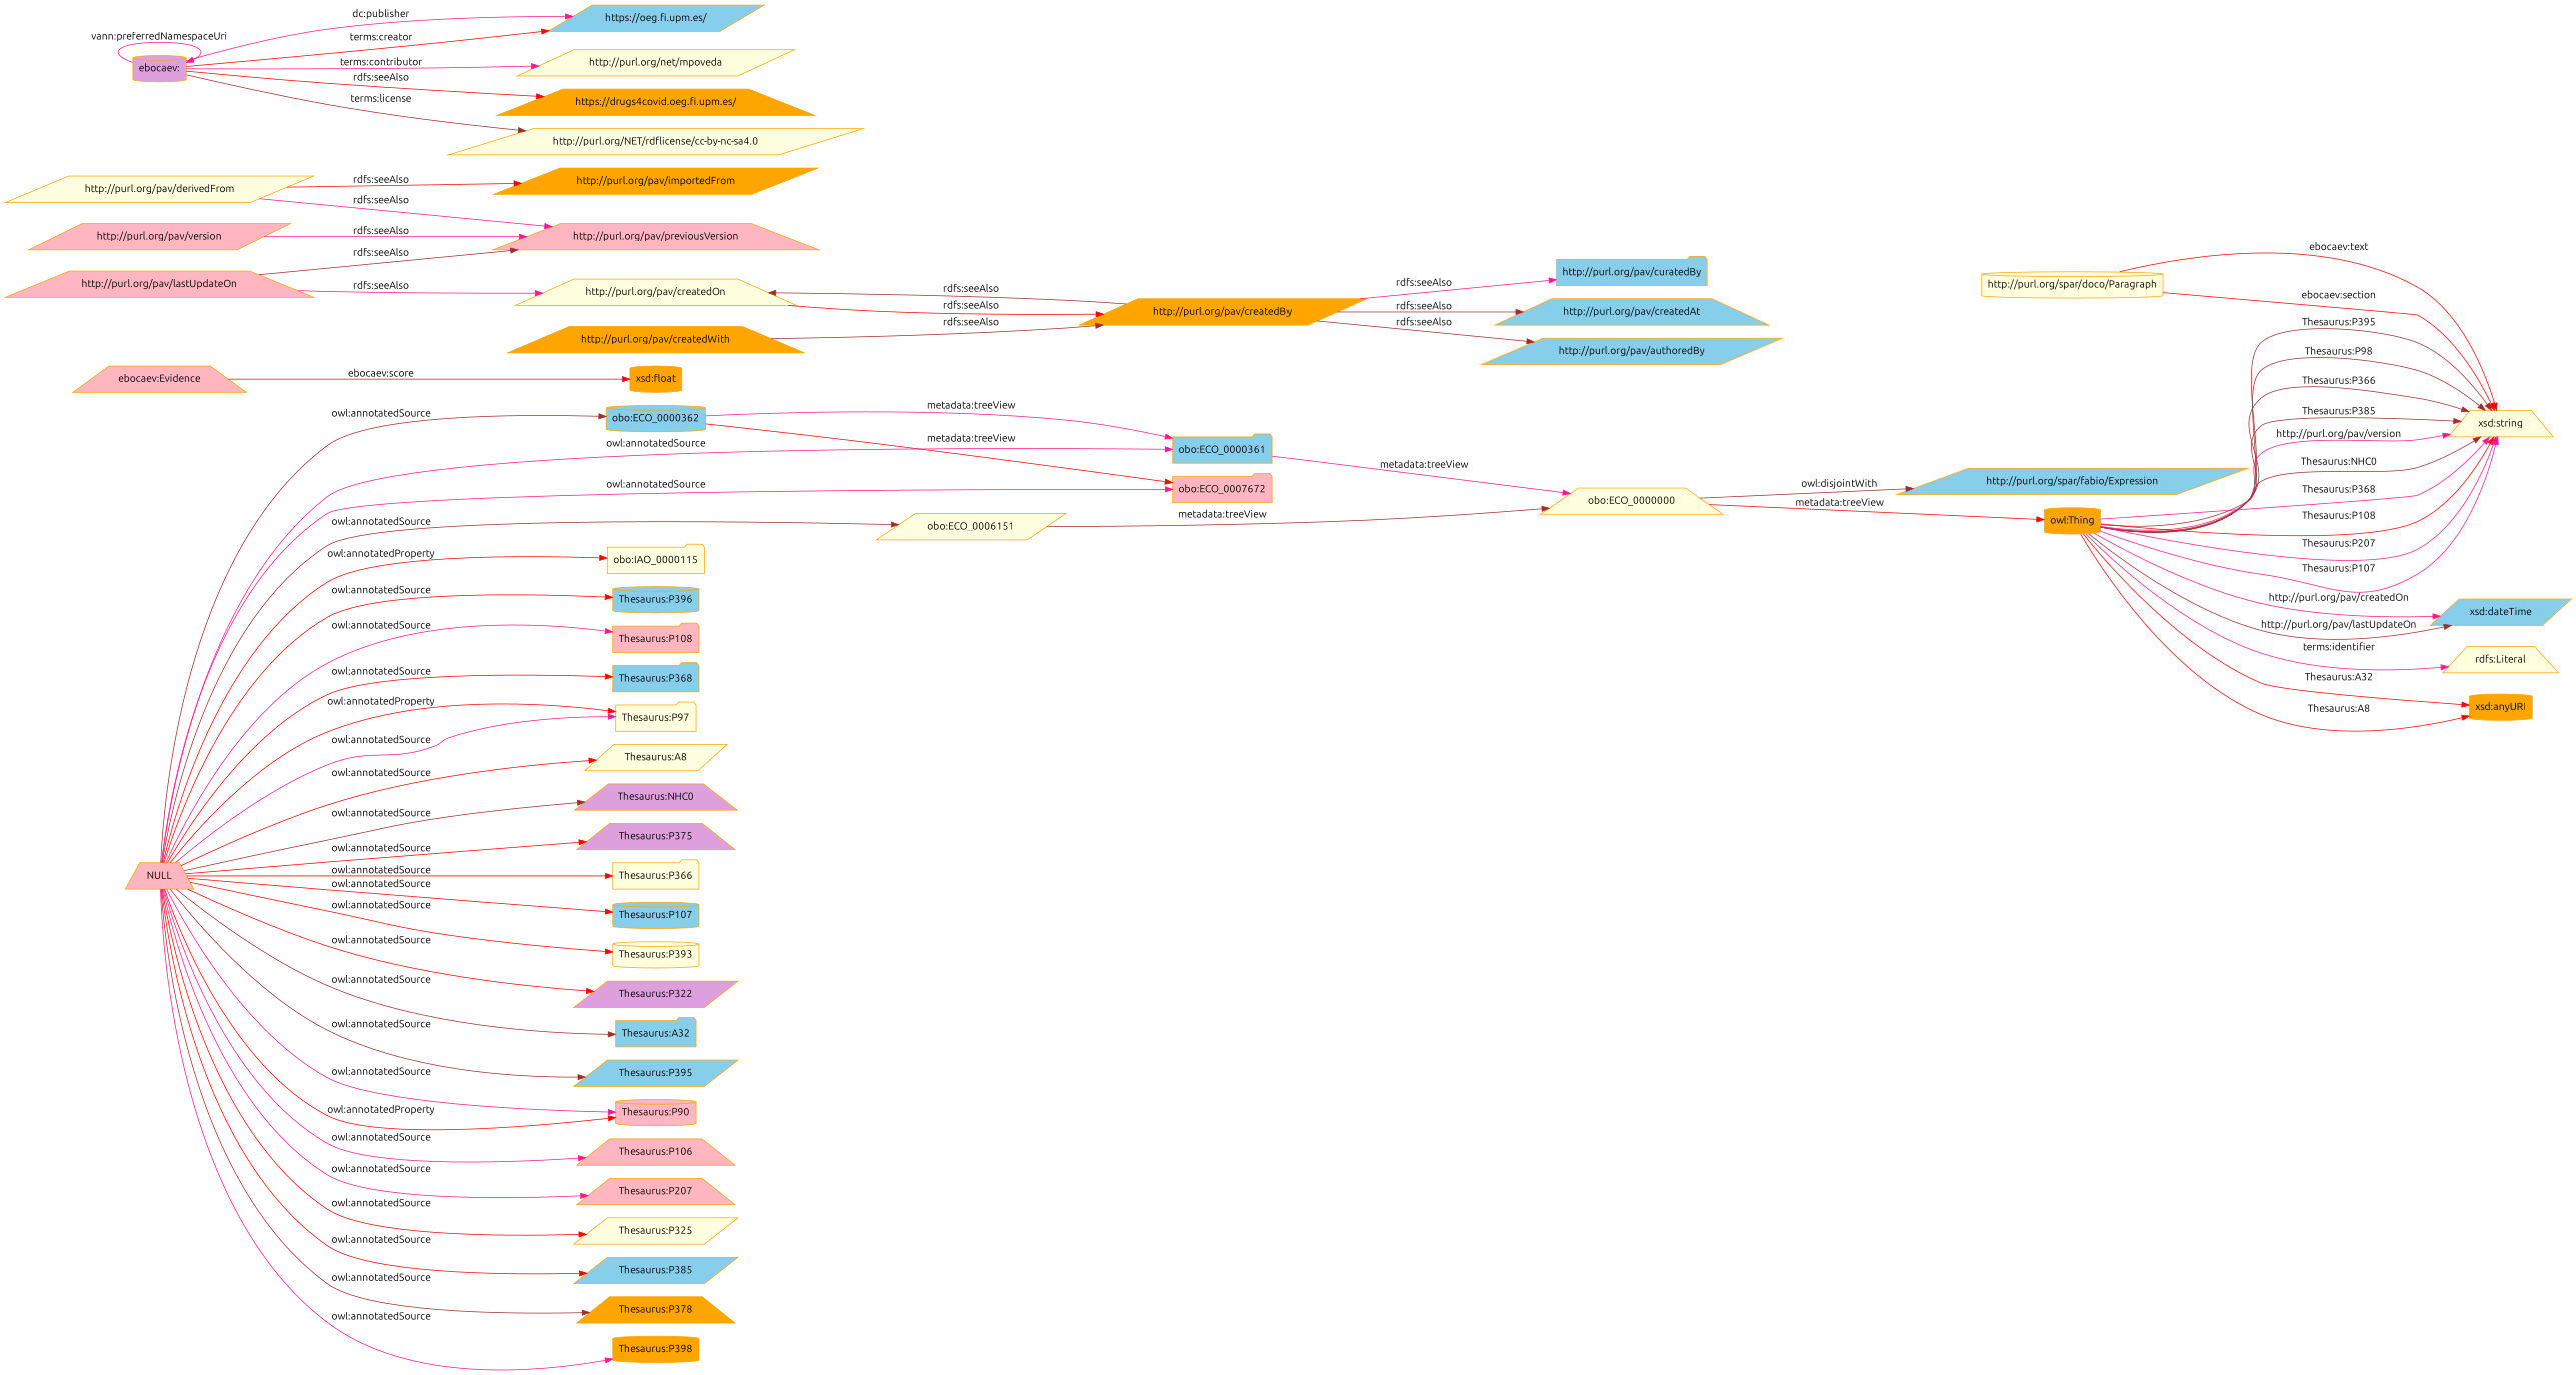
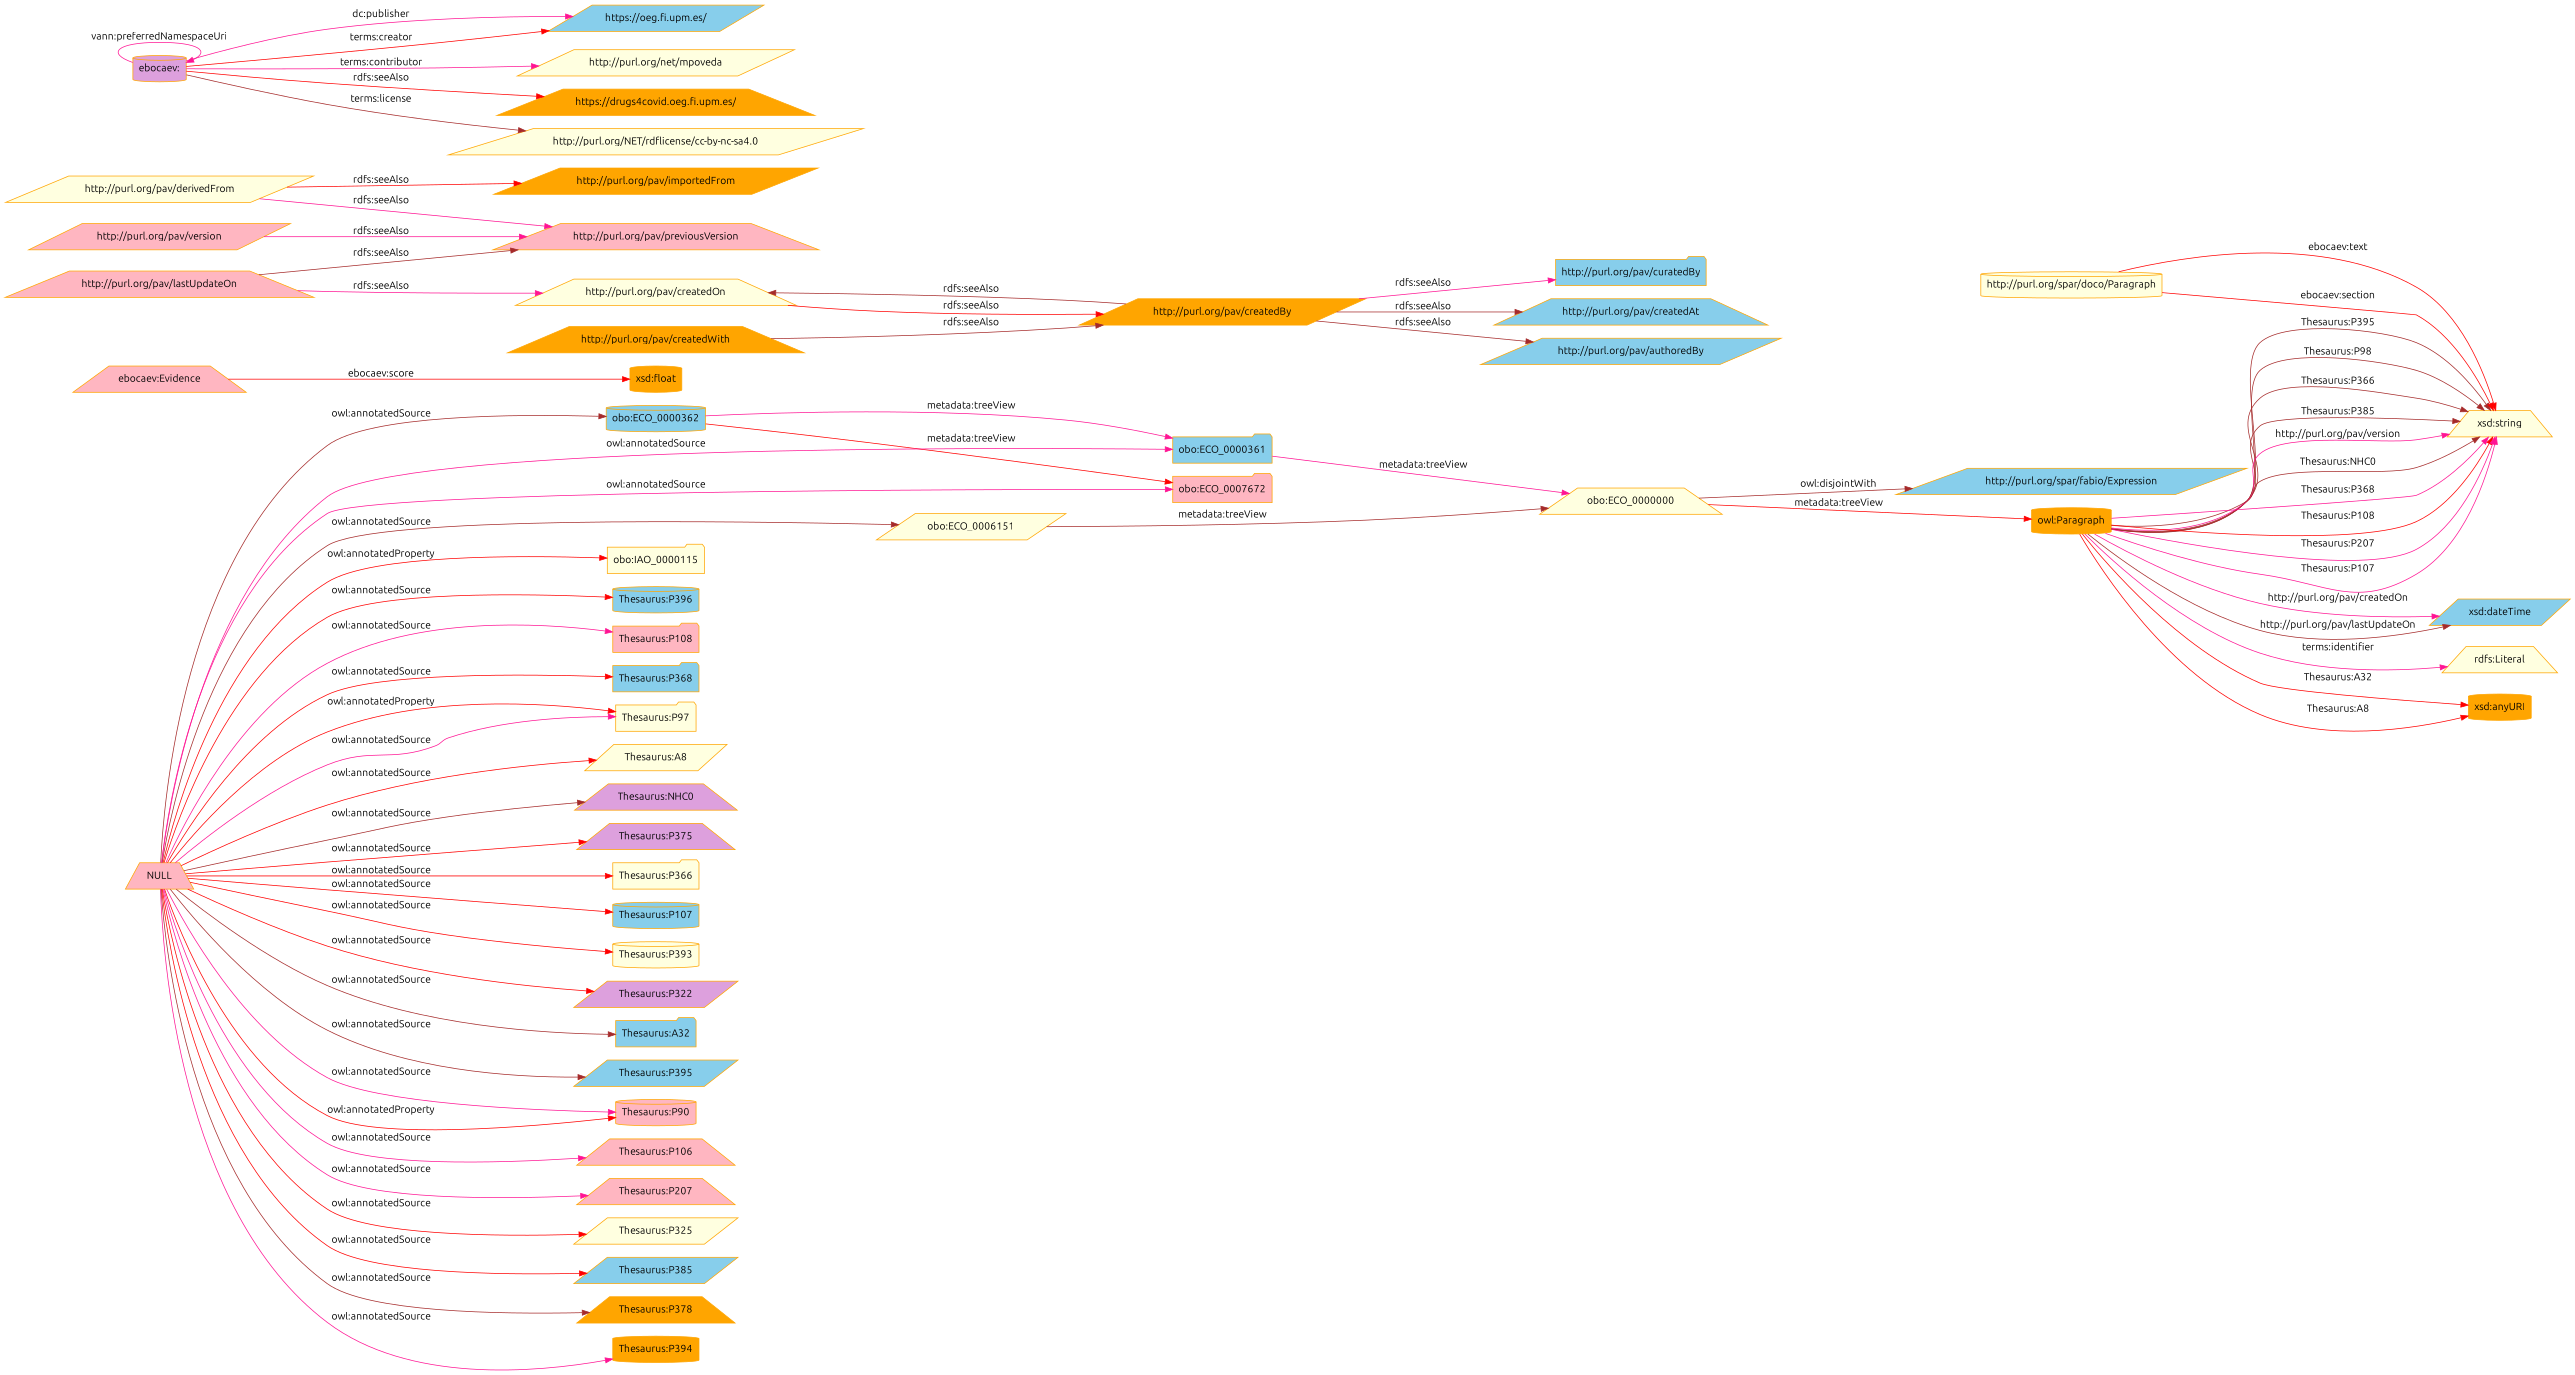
  digraph {
    fontname=Ubuntu
    rankdir=LR
    node [color=orange fillcolor=lightyellow fontname=Ubuntu shape=trapezium style=filled]
    edge [color=red fontname=Ubuntu]
    "obo:ECO_0000362" [fillcolor=skyblue shape=cylinder]
    "obo:ECO_0000361" [fillcolor=skyblue shape=folder]
    "obo:ECO_0007672" [fillcolor=lightpink shape=folder]
    "obo:ECO_0000000"
    "ebocaev:Evidence" [fillcolor=lightpink]
    "xsd:float" [fillcolor=orange shape=cylinder]
    "obo:ECO_0006151" [shape=parallelogram]
    "http://purl.org/spar/fabio/Expression" [fillcolor=skyblue shape=parallelogram]
-   "owl:Thing" [fillcolor=orange shape=cylinder]
+   "owl:Thing" [fillcolor=orange shape=cylinder label="owl:Paragraph"]
    "http://purl.org/spar/doco/Paragraph" [shape=cylinder]
    "xsd:string"
    "xsd:dateTime" [fillcolor=skyblue shape=parallelogram]
    "rdfs:Literal"
    "xsd:anyURI" [fillcolor=orange shape=cylinder]
    NULL [fillcolor=lightpink]
    "obo:IAO_0000115" [shape=folder]
    "Thesaurus:P396" [fillcolor=skyblue shape=cylinder]
    "Thesaurus:P108" [fillcolor=lightpink shape=folder]
    "Thesaurus:P368" [fillcolor=skyblue shape=folder]
    "Thesaurus:P97" [shape=folder]
    "Thesaurus:A8" [shape=parallelogram]
    "Thesaurus:NHC0" [fillcolor=plum]
    "Thesaurus:P375" [fillcolor=plum]
    "Thesaurus:P366" [shape=folder]
    "Thesaurus:P107" [fillcolor=skyblue shape=cylinder]
    "Thesaurus:P393" [shape=cylinder]
    "Thesaurus:P322" [fillcolor=plum shape=parallelogram]
    "Thesaurus:A32" [fillcolor=skyblue shape=folder]
    "Thesaurus:P395" [fillcolor=skyblue shape=parallelogram]
    "Thesaurus:P90" [fillcolor=lightpink shape=cylinder]
    "Thesaurus:P106" [fillcolor=lightpink]
    "Thesaurus:P207" [fillcolor=lightpink]
    "Thesaurus:P325" [shape=parallelogram]
    "Thesaurus:P385" [fillcolor=skyblue shape=parallelogram]
    "Thesaurus:P378" [fillcolor=orange]
-   "Thesaurus:P394" [fillcolor=orange shape=cylinder label="Thesaurus:P398"]
+   "Thesaurus:P394" [fillcolor=orange shape=cylinder]
    "http://purl.org/pav/version" [fillcolor=lightpink shape=parallelogram]
    "http://purl.org/pav/previousVersion" [fillcolor=lightpink]
    "http://purl.org/pav/derivedFrom" [shape=parallelogram]
    "http://purl.org/pav/importedFrom" [fillcolor=orange shape=parallelogram]
    "http://purl.org/pav/createdOn"
    "http://purl.org/pav/createdBy" [fillcolor=orange shape=parallelogram]
    "http://purl.org/pav/curatedBy" [fillcolor=skyblue shape=folder]
    "http://purl.org/pav/createdAt" [fillcolor=skyblue]
    "http://purl.org/pav/authoredBy" [fillcolor=skyblue shape=parallelogram]
    "http://purl.org/pav/lastUpdateOn" [fillcolor=lightpink]
    "http://purl.org/pav/createdWith" [fillcolor=orange]
    "ebocaev:" [fillcolor=plum shape=cylinder]
    "https://oeg.fi.upm.es/" [fillcolor=skyblue shape=parallelogram]
    "http://purl.org/net/mpoveda" [shape=parallelogram]
    "https://drugs4covid.oeg.fi.upm.es/" [fillcolor=orange]
    "http://purl.org/NET/rdflicense/cc-by-nc-sa4.0" [shape=parallelogram]
    "obo:ECO_0000362" -> "obo:ECO_0000361" [color=deeppink label="metadata:treeView"]
    "obo:ECO_0000362" -> "obo:ECO_0007672" [label="metadata:treeView"]
    "obo:ECO_0000361" -> "obo:ECO_0000000" [color=deeppink label="metadata:treeView"]
    "obo:ECO_0000000" -> "http://purl.org/spar/fabio/Expression" [color=brown label="owl:disjointWith"]
    "obo:ECO_0000000" -> "owl:Thing" [label="metadata:treeView"]
    "ebocaev:Evidence" -> "xsd:float" [label="ebocaev:score"]
    "obo:ECO_0006151" -> "obo:ECO_0000000" [color=brown label="metadata:treeView"]
    "owl:Thing" -> "xsd:string" [color=brown label="Thesaurus:P395"]
    "owl:Thing" -> "xsd:string" [color=brown label="Thesaurus:P98"]
    "owl:Thing" -> "xsd:string" [color=brown label="Thesaurus:P366"]
    "owl:Thing" -> "xsd:string" [color=brown label="Thesaurus:P385"]
    "owl:Thing" -> "xsd:string" [color=deeppink label="http://purl.org/pav/version"]
    "owl:Thing" -> "xsd:string" [color=brown label="Thesaurus:NHC0"]
    "owl:Thing" -> "xsd:string" [color=deeppink label="Thesaurus:P368"]
    "owl:Thing" -> "xsd:string" [label="Thesaurus:P108"]
    "owl:Thing" -> "xsd:string" [color=deeppink label="Thesaurus:P207"]
    "owl:Thing" -> "xsd:string" [color=deeppink label="Thesaurus:P107"]
    "owl:Thing" -> "xsd:dateTime" [color=deeppink label="http://purl.org/pav/createdOn"]
    "owl:Thing" -> "xsd:dateTime" [color=brown label="http://purl.org/pav/lastUpdateOn"]
    "owl:Thing" -> "rdfs:Literal" [color=deeppink label="terms:identifier"]
    "owl:Thing" -> "xsd:anyURI" [label="Thesaurus:A32"]
    "owl:Thing" -> "xsd:anyURI" [label="Thesaurus:A8"]
    "http://purl.org/spar/doco/Paragraph" -> "xsd:string" [label="ebocaev:text"]
    "http://purl.org/spar/doco/Paragraph" -> "xsd:string" [label="ebocaev:section"]
    NULL -> "obo:ECO_0000362" [color=brown label="owl:annotatedSource"]
    NULL -> "obo:ECO_0000361" [color=deeppink label="owl:annotatedSource"]
    NULL -> "obo:ECO_0007672" [color=deeppink label="owl:annotatedSource"]
    NULL -> "obo:ECO_0006151" [color=brown label="owl:annotatedSource"]
    NULL -> "obo:IAO_0000115" [label="owl:annotatedProperty"]
    NULL -> "Thesaurus:P396" [label="owl:annotatedSource"]
    NULL -> "Thesaurus:P108" [color=deeppink label="owl:annotatedSource"]
    NULL -> "Thesaurus:P368" [label="owl:annotatedSource"]
    NULL -> "Thesaurus:P97" [label="owl:annotatedProperty"]
    NULL -> "Thesaurus:P97" [color=deeppink label="owl:annotatedSource"]
    NULL -> "Thesaurus:A8" [label="owl:annotatedSource"]
    NULL -> "Thesaurus:NHC0" [color=brown label="owl:annotatedSource"]
    NULL -> "Thesaurus:P375" [label="owl:annotatedSource"]
    NULL -> "Thesaurus:P366" [label="owl:annotatedSource"]
    NULL -> "Thesaurus:P107" [label="owl:annotatedSource"]
    NULL -> "Thesaurus:P393" [label="owl:annotatedSource"]
    NULL -> "Thesaurus:P322" [label="owl:annotatedSource"]
    NULL -> "Thesaurus:A32" [color=brown label="owl:annotatedSource"]
    NULL -> "Thesaurus:P395" [color=brown label="owl:annotatedSource"]
    NULL -> "Thesaurus:P90" [color=deeppink label="owl:annotatedSource"]
    NULL -> "Thesaurus:P90" [label="owl:annotatedProperty"]
    NULL -> "Thesaurus:P106" [color=deeppink label="owl:annotatedSource"]
    NULL -> "Thesaurus:P207" [color=deeppink label="owl:annotatedSource"]
    NULL -> "Thesaurus:P325" [label="owl:annotatedSource"]
    NULL -> "Thesaurus:P385" [label="owl:annotatedSource"]
    NULL -> "Thesaurus:P378" [color=brown label="owl:annotatedSource"]
    NULL -> "Thesaurus:P394" [color=deeppink label="owl:annotatedSource"]
    "http://purl.org/pav/version" -> "http://purl.org/pav/previousVersion" [color=deeppink label="rdfs:seeAlso"]
    "http://purl.org/pav/derivedFrom" -> "http://purl.org/pav/previousVersion" [color=deeppink label="rdfs:seeAlso"]
    "http://purl.org/pav/derivedFrom" -> "http://purl.org/pav/importedFrom" [label="rdfs:seeAlso"]
    "http://purl.org/pav/createdOn" -> "http://purl.org/pav/createdBy" [label="rdfs:seeAlso"]
    "http://purl.org/pav/createdBy" -> "http://purl.org/pav/createdOn" [color=brown label="rdfs:seeAlso"]
    "http://purl.org/pav/createdBy" -> "http://purl.org/pav/curatedBy" [color=deeppink label="rdfs:seeAlso"]
    "http://purl.org/pav/createdBy" -> "http://purl.org/pav/createdAt" [color=brown label="rdfs:seeAlso"]
    "http://purl.org/pav/createdBy" -> "http://purl.org/pav/authoredBy" [color=brown label="rdfs:seeAlso"]
    "http://purl.org/pav/lastUpdateOn" -> "http://purl.org/pav/previousVersion" [color=brown label="rdfs:seeAlso"]
    "http://purl.org/pav/lastUpdateOn" -> "http://purl.org/pav/createdOn" [color=deeppink label="rdfs:seeAlso"]
    "http://purl.org/pav/createdWith" -> "http://purl.org/pav/createdBy" [color=brown label="rdfs:seeAlso"]
    "ebocaev:" -> "ebocaev:" [color=deeppink label="vann:preferredNamespaceUri"]
    "ebocaev:" -> "https://oeg.fi.upm.es/" [color=deeppink label="dc:publisher"]
    "ebocaev:" -> "https://oeg.fi.upm.es/" [label="terms:creator"]
    "ebocaev:" -> "http://purl.org/net/mpoveda" [color=deeppink label="terms:contributor"]
    "ebocaev:" -> "https://drugs4covid.oeg.fi.upm.es/" [label="rdfs:seeAlso"]
    "ebocaev:" -> "http://purl.org/NET/rdflicense/cc-by-nc-sa4.0" [color=brown label="terms:license"]
  }
